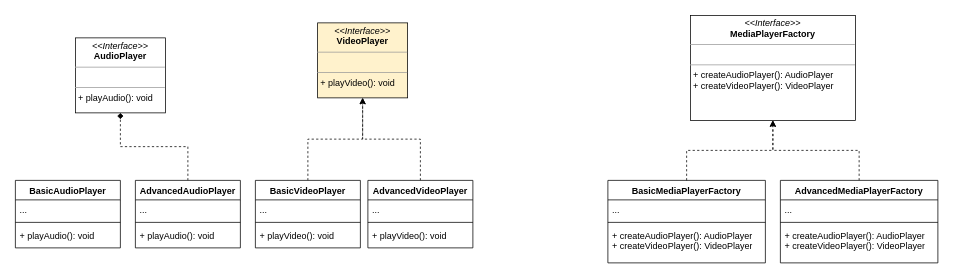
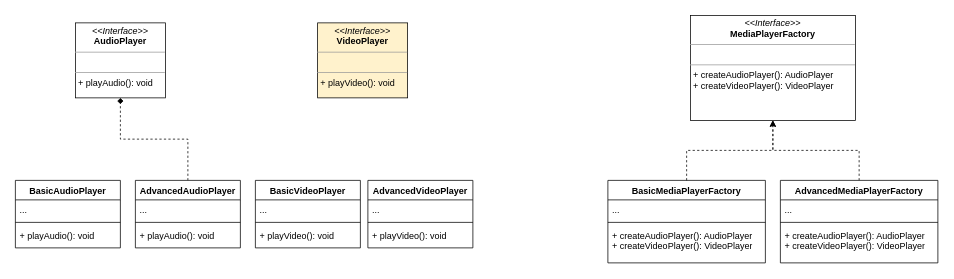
  <mxCell id="0" />
  <mxCell id="1" parent="0" />
  <mxCell id="2" style="edgeStyle=orthogonalEdgeStyle;rounded=0;orthogonalLoop=1;jettySize=auto;html=1;exitX=0.5;exitY=0;exitDx=0;exitDy=0;dashed=1;entryX=0.5;entryY=1;entryDx=0;entryDy=0;" edge="1" parent="1" source="3" target="7"><mxGeometry relative="1" as="geometry"><mxPoint x="1090" y="170" as="targetPoint" /></mxGeometry></mxCell>
  <mxCell id="3" value="AdvancedMediaPlayerFactory" style="swimlane;fontStyle=1;align=center;verticalAlign=top;childLayout=stackLayout;horizontal=1;startSize=26;horizontalStack=0;resizeParent=1;resizeParentMax=0;resizeLast=0;collapsible=1;marginBottom=0;whiteSpace=wrap;html=1;" vertex="1" parent="1"><mxGeometry x="1040" y="240" width="210" height="110" as="geometry" /></mxCell>
  <mxCell id="4" value="..." style="text;strokeColor=none;fillColor=none;align=left;verticalAlign=top;spacingLeft=4;spacingRight=4;overflow=hidden;rotatable=0;points=[[0,0.5],[1,0.5]];portConstraint=eastwest;whiteSpace=wrap;html=1;" vertex="1" parent="3"><mxGeometry y="26" width="210" height="26" as="geometry" /></mxCell>
  <mxCell id="5" value="" style="line;strokeWidth=1;fillColor=none;align=left;verticalAlign=middle;spacingTop=-1;spacingLeft=3;spacingRight=3;rotatable=0;labelPosition=right;points=[];portConstraint=eastwest;strokeColor=inherit;" vertex="1" parent="3"><mxGeometry y="52" width="210" height="8" as="geometry" /></mxCell>
  <mxCell id="6" value="+ createAudioPlayer(): AudioPlayer&lt;br style=&quot;border-color: var(--border-color);&quot;&gt;+ createVideoPlayer(): VideoPlayer" style="text;strokeColor=none;fillColor=none;align=left;verticalAlign=top;spacingLeft=4;spacingRight=4;overflow=hidden;rotatable=0;points=[[0,0.5],[1,0.5]];portConstraint=eastwest;whiteSpace=wrap;html=1;" vertex="1" parent="3"><mxGeometry y="60" width="210" height="50" as="geometry" /></mxCell>
  <mxCell id="7" value="&lt;p style=&quot;margin:0px;margin-top:4px;text-align:center;&quot;&gt;&lt;i&gt;&amp;lt;&amp;lt;Interface&amp;gt;&amp;gt;&lt;/i&gt;&lt;br&gt;&lt;b&gt;MediaPlayerFactory&lt;/b&gt;&lt;br&gt;&lt;/p&gt;&lt;hr size=&quot;1&quot;&gt;&lt;p style=&quot;margin:0px;margin-left:4px;&quot;&gt;&lt;br&gt;&lt;/p&gt;&lt;hr size=&quot;1&quot;&gt;&lt;p style=&quot;margin:0px;margin-left:4px;&quot;&gt;+ createAudioPlayer(): AudioPlayer&lt;br&gt;+ createVideoPlayer(): VideoPlayer&lt;/p&gt;" style="verticalAlign=top;align=left;overflow=fill;fontSize=12;fontFamily=Helvetica;html=1;whiteSpace=wrap;" vertex="1" parent="1"><mxGeometry x="920" y="20" width="220" height="140" as="geometry" /></mxCell>
  <mxCell id="8" value="BasicMediaPlayerFactory" style="swimlane;fontStyle=1;align=center;verticalAlign=top;childLayout=stackLayout;horizontal=1;startSize=26;horizontalStack=0;resizeParent=1;resizeParentMax=0;resizeLast=0;collapsible=1;marginBottom=0;whiteSpace=wrap;html=1;" vertex="1" parent="1"><mxGeometry x="810" y="240" width="210" height="110" as="geometry" /></mxCell>
  <mxCell id="9" value="..." style="text;strokeColor=none;fillColor=none;align=left;verticalAlign=top;spacingLeft=4;spacingRight=4;overflow=hidden;rotatable=0;points=[[0,0.5],[1,0.5]];portConstraint=eastwest;whiteSpace=wrap;html=1;" vertex="1" parent="8"><mxGeometry y="26" width="210" height="26" as="geometry" /></mxCell>
  <mxCell id="10" value="" style="line;strokeWidth=1;fillColor=none;align=left;verticalAlign=middle;spacingTop=-1;spacingLeft=3;spacingRight=3;rotatable=0;labelPosition=right;points=[];portConstraint=eastwest;strokeColor=inherit;" vertex="1" parent="8"><mxGeometry y="52" width="210" height="8" as="geometry" /></mxCell>
  <mxCell id="11" value="+ createAudioPlayer(): AudioPlayer&lt;br style=&quot;border-color: var(--border-color);&quot;&gt;+ createVideoPlayer(): VideoPlayer" style="text;strokeColor=none;fillColor=none;align=left;verticalAlign=top;spacingLeft=4;spacingRight=4;overflow=hidden;rotatable=0;points=[[0,0.5],[1,0.5]];portConstraint=eastwest;whiteSpace=wrap;html=1;" vertex="1" parent="8"><mxGeometry y="60" width="210" height="50" as="geometry" /></mxCell>
- <mxCell id="12" value="&lt;p style=&quot;margin:0px;margin-top:4px;text-align:center;&quot;&gt;&lt;i&gt;&amp;lt;&amp;lt;Interface&amp;gt;&amp;gt;&lt;/i&gt;&lt;br&gt;&lt;b&gt;AudioPlayer&lt;/b&gt;&lt;br&gt;&lt;/p&gt;&lt;hr size=&quot;1&quot;&gt;&lt;p style=&quot;margin:0px;margin-left:4px;&quot;&gt;&lt;br&gt;&lt;/p&gt;&lt;hr size=&quot;1&quot;&gt;&lt;p style=&quot;margin:0px;margin-left:4px;&quot;&gt;+ playAudio(): void&lt;br&gt;&lt;br&gt;&lt;/p&gt;" style="verticalAlign=top;align=left;overflow=fill;fontSize=12;fontFamily=Helvetica;html=1;whiteSpace=wrap;" vertex="1" parent="1"><mxGeometry x="100" y="50" width="120" height="100" as="geometry" /></mxCell>
+ <mxCell id="12" value="&lt;p style=&quot;margin:0px;margin-top:4px;text-align:center;&quot;&gt;&lt;i&gt;&amp;lt;&amp;lt;Interface&amp;gt;&amp;gt;&lt;/i&gt;&lt;br&gt;&lt;b&gt;AudioPlayer&lt;/b&gt;&lt;br&gt;&lt;/p&gt;&lt;hr size=&quot;1&quot;&gt;&lt;p style=&quot;margin:0px;margin-left:4px;&quot;&gt;&lt;br&gt;&lt;/p&gt;&lt;hr size=&quot;1&quot;&gt;&lt;p style=&quot;margin:0px;margin-left:4px;&quot;&gt;+ playAudio(): void&lt;br&gt;&lt;br&gt;&lt;/p&gt;" style="verticalAlign=top;align=left;overflow=fill;fontSize=12;fontFamily=Helvetica;html=1;whiteSpace=wrap;" vertex="1" parent="1"><mxGeometry x="100" y="30" width="120" height="100" as="geometry" /></mxCell>
  <mxCell id="13" value="BasicAudioPlayer" style="swimlane;fontStyle=1;align=center;verticalAlign=top;childLayout=stackLayout;horizontal=1;startSize=26;horizontalStack=0;resizeParent=1;resizeParentMax=0;resizeLast=0;collapsible=1;marginBottom=0;whiteSpace=wrap;html=1;" vertex="1" parent="1"><mxGeometry x="20" y="240" width="140" height="90" as="geometry" /></mxCell>
  <mxCell id="14" value="..." style="text;strokeColor=none;fillColor=none;align=left;verticalAlign=top;spacingLeft=4;spacingRight=4;overflow=hidden;rotatable=0;points=[[0,0.5],[1,0.5]];portConstraint=eastwest;whiteSpace=wrap;html=1;" vertex="1" parent="13"><mxGeometry y="26" width="140" height="26" as="geometry" /></mxCell>
  <mxCell id="15" value="" style="line;strokeWidth=1;fillColor=none;align=left;verticalAlign=middle;spacingTop=-1;spacingLeft=3;spacingRight=3;rotatable=0;labelPosition=right;points=[];portConstraint=eastwest;strokeColor=inherit;" vertex="1" parent="13"><mxGeometry y="52" width="140" height="8" as="geometry" /></mxCell>
  <mxCell id="16" value="+ playAudio(): void" style="text;strokeColor=none;fillColor=none;align=left;verticalAlign=top;spacingLeft=4;spacingRight=4;overflow=hidden;rotatable=0;points=[[0,0.5],[1,0.5]];portConstraint=eastwest;whiteSpace=wrap;html=1;" vertex="1" parent="13"><mxGeometry y="60" width="140" height="30" as="geometry" /></mxCell>
  <mxCell id="17" style="edgeStyle=orthogonalEdgeStyle;rounded=0;orthogonalLoop=1;jettySize=auto;html=1;exitX=0.5;exitY=0;exitDx=0;exitDy=0;entryX=0.5;entryY=1;entryDx=0;entryDy=0;dashed=1;endArrow=diamond;" edge="1" parent="1" source="20" target="12"><mxGeometry relative="1" as="geometry" /></mxCell>
  <mxCell id="18" style="edgeStyle=orthogonalEdgeStyle;rounded=0;orthogonalLoop=1;jettySize=auto;html=1;exitX=0.5;exitY=0;exitDx=0;exitDy=0;dashed=1;entryX=0.5;entryY=1;entryDx=0;entryDy=0;" edge="1" parent="1" source="8" target="7"><mxGeometry relative="1" as="geometry"><mxPoint x="1020" y="180" as="targetPoint" /></mxGeometry></mxCell>
  <mxCell id="19" value="&lt;p style=&quot;margin:0px;margin-top:4px;text-align:center;&quot;&gt;&lt;i&gt;&amp;lt;&amp;lt;Interface&amp;gt;&amp;gt;&lt;/i&gt;&lt;br&gt;&lt;b&gt;VideoPlayer&lt;/b&gt;&lt;br&gt;&lt;/p&gt;&lt;hr size=&quot;1&quot;&gt;&lt;p style=&quot;margin:0px;margin-left:4px;&quot;&gt;&lt;br&gt;&lt;/p&gt;&lt;hr size=&quot;1&quot;&gt;&lt;p style=&quot;margin:0px;margin-left:4px;&quot;&gt;+ playVideo(): void&lt;br&gt;&lt;br&gt;&lt;/p&gt;" style="verticalAlign=top;align=left;overflow=fill;fontSize=12;fontFamily=Helvetica;html=1;whiteSpace=wrap;fillColor=#fff2cc;" vertex="1" parent="1"><mxGeometry x="423" y="30" width="120" height="100" as="geometry" /></mxCell>
  <mxCell id="20" value="AdvancedAudioPlayer" style="swimlane;fontStyle=1;align=center;verticalAlign=top;childLayout=stackLayout;horizontal=1;startSize=26;horizontalStack=0;resizeParent=1;resizeParentMax=0;resizeLast=0;collapsible=1;marginBottom=0;whiteSpace=wrap;html=1;" vertex="1" parent="1"><mxGeometry x="180" y="240" width="140" height="90" as="geometry" /></mxCell>
  <mxCell id="21" value="..." style="text;strokeColor=none;fillColor=none;align=left;verticalAlign=top;spacingLeft=4;spacingRight=4;overflow=hidden;rotatable=0;points=[[0,0.5],[1,0.5]];portConstraint=eastwest;whiteSpace=wrap;html=1;" vertex="1" parent="20"><mxGeometry y="26" width="140" height="26" as="geometry" /></mxCell>
  <mxCell id="22" value="" style="line;strokeWidth=1;fillColor=none;align=left;verticalAlign=middle;spacingTop=-1;spacingLeft=3;spacingRight=3;rotatable=0;labelPosition=right;points=[];portConstraint=eastwest;strokeColor=inherit;" vertex="1" parent="20"><mxGeometry y="52" width="140" height="8" as="geometry" /></mxCell>
  <mxCell id="23" value="+ playAudio(): void" style="text;strokeColor=none;fillColor=none;align=left;verticalAlign=top;spacingLeft=4;spacingRight=4;overflow=hidden;rotatable=0;points=[[0,0.5],[1,0.5]];portConstraint=eastwest;whiteSpace=wrap;html=1;" vertex="1" parent="20"><mxGeometry y="60" width="140" height="30" as="geometry" /></mxCell>
- <mxCell id="24" style="edgeStyle=orthogonalEdgeStyle;rounded=0;orthogonalLoop=1;jettySize=auto;html=1;exitX=0.5;exitY=0;exitDx=0;exitDy=0;entryX=0.5;entryY=1;entryDx=0;entryDy=0;dashed=1;" edge="1" parent="1" source="25" target="19"><mxGeometry relative="1" as="geometry" /></mxCell>
  <mxCell id="25" value="Basic&lt;b style=&quot;border-color: var(--border-color);&quot;&gt;Video&lt;/b&gt;Player" style="swimlane;fontStyle=1;align=center;verticalAlign=top;childLayout=stackLayout;horizontal=1;startSize=26;horizontalStack=0;resizeParent=1;resizeParentMax=0;resizeLast=0;collapsible=1;marginBottom=0;whiteSpace=wrap;html=1;" vertex="1" parent="1"><mxGeometry x="340" y="240" width="140" height="90" as="geometry" /></mxCell>
  <mxCell id="26" value="..." style="text;strokeColor=none;fillColor=none;align=left;verticalAlign=top;spacingLeft=4;spacingRight=4;overflow=hidden;rotatable=0;points=[[0,0.5],[1,0.5]];portConstraint=eastwest;whiteSpace=wrap;html=1;" vertex="1" parent="25"><mxGeometry y="26" width="140" height="26" as="geometry" /></mxCell>
  <mxCell id="27" value="" style="line;strokeWidth=1;fillColor=none;align=left;verticalAlign=middle;spacingTop=-1;spacingLeft=3;spacingRight=3;rotatable=0;labelPosition=right;points=[];portConstraint=eastwest;strokeColor=inherit;" vertex="1" parent="25"><mxGeometry y="52" width="140" height="8" as="geometry" /></mxCell>
  <mxCell id="28" value="+ playVideo(): void" style="text;strokeColor=none;fillColor=none;align=left;verticalAlign=top;spacingLeft=4;spacingRight=4;overflow=hidden;rotatable=0;points=[[0,0.5],[1,0.5]];portConstraint=eastwest;whiteSpace=wrap;html=1;" vertex="1" parent="25"><mxGeometry y="60" width="140" height="30" as="geometry" /></mxCell>
- <mxCell id="29" style="edgeStyle=orthogonalEdgeStyle;rounded=0;orthogonalLoop=1;jettySize=auto;html=1;exitX=0.5;exitY=0;exitDx=0;exitDy=0;dashed=1;" edge="1" parent="1" source="30" target="19"><mxGeometry relative="1" as="geometry" /></mxCell>
  <mxCell id="30" value="AdvancedVideoPlayer" style="swimlane;fontStyle=1;align=center;verticalAlign=top;childLayout=stackLayout;horizontal=1;startSize=26;horizontalStack=0;resizeParent=1;resizeParentMax=0;resizeLast=0;collapsible=1;marginBottom=0;whiteSpace=wrap;html=1;" vertex="1" parent="1"><mxGeometry x="490" y="240" width="140" height="90" as="geometry" /></mxCell>
  <mxCell id="31" value="..." style="text;strokeColor=none;fillColor=none;align=left;verticalAlign=top;spacingLeft=4;spacingRight=4;overflow=hidden;rotatable=0;points=[[0,0.5],[1,0.5]];portConstraint=eastwest;whiteSpace=wrap;html=1;" vertex="1" parent="30"><mxGeometry y="26" width="140" height="26" as="geometry" /></mxCell>
  <mxCell id="32" value="" style="line;strokeWidth=1;fillColor=none;align=left;verticalAlign=middle;spacingTop=-1;spacingLeft=3;spacingRight=3;rotatable=0;labelPosition=right;points=[];portConstraint=eastwest;strokeColor=inherit;" vertex="1" parent="30"><mxGeometry y="52" width="140" height="8" as="geometry" /></mxCell>
  <mxCell id="33" value="+ playVideo(): void" style="text;strokeColor=none;fillColor=none;align=left;verticalAlign=top;spacingLeft=4;spacingRight=4;overflow=hidden;rotatable=0;points=[[0,0.5],[1,0.5]];portConstraint=eastwest;whiteSpace=wrap;html=1;" vertex="1" parent="30"><mxGeometry y="60" width="140" height="30" as="geometry" /></mxCell>
